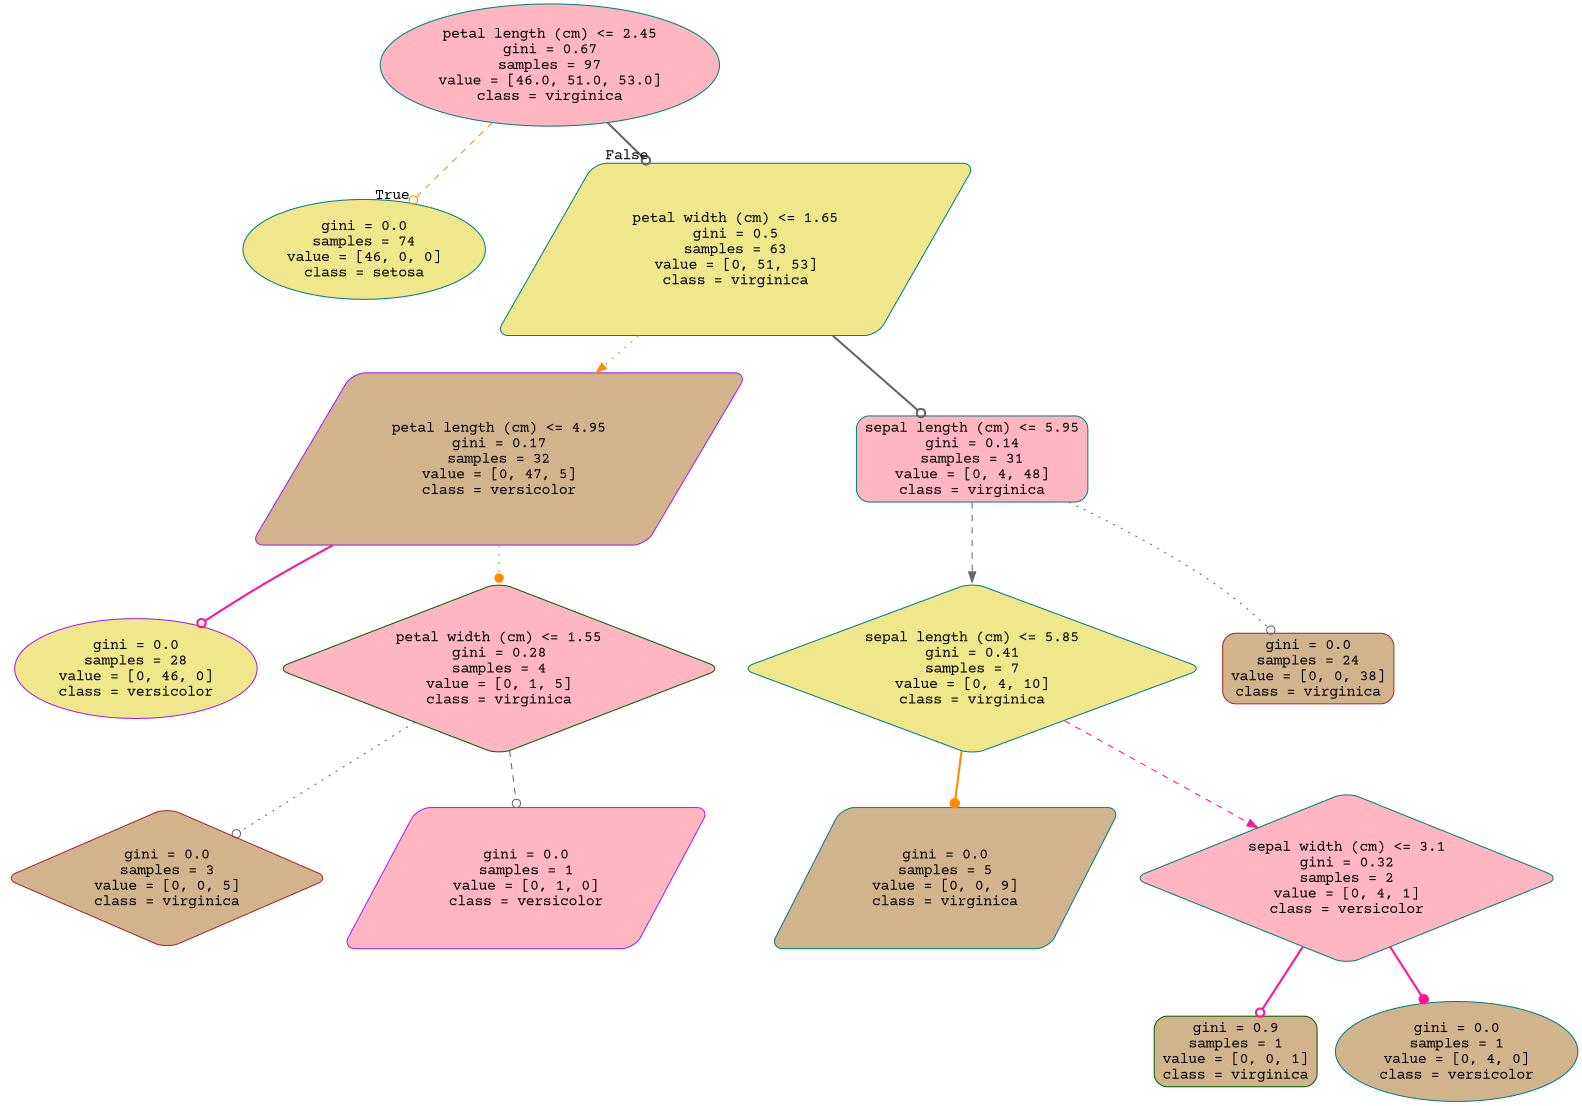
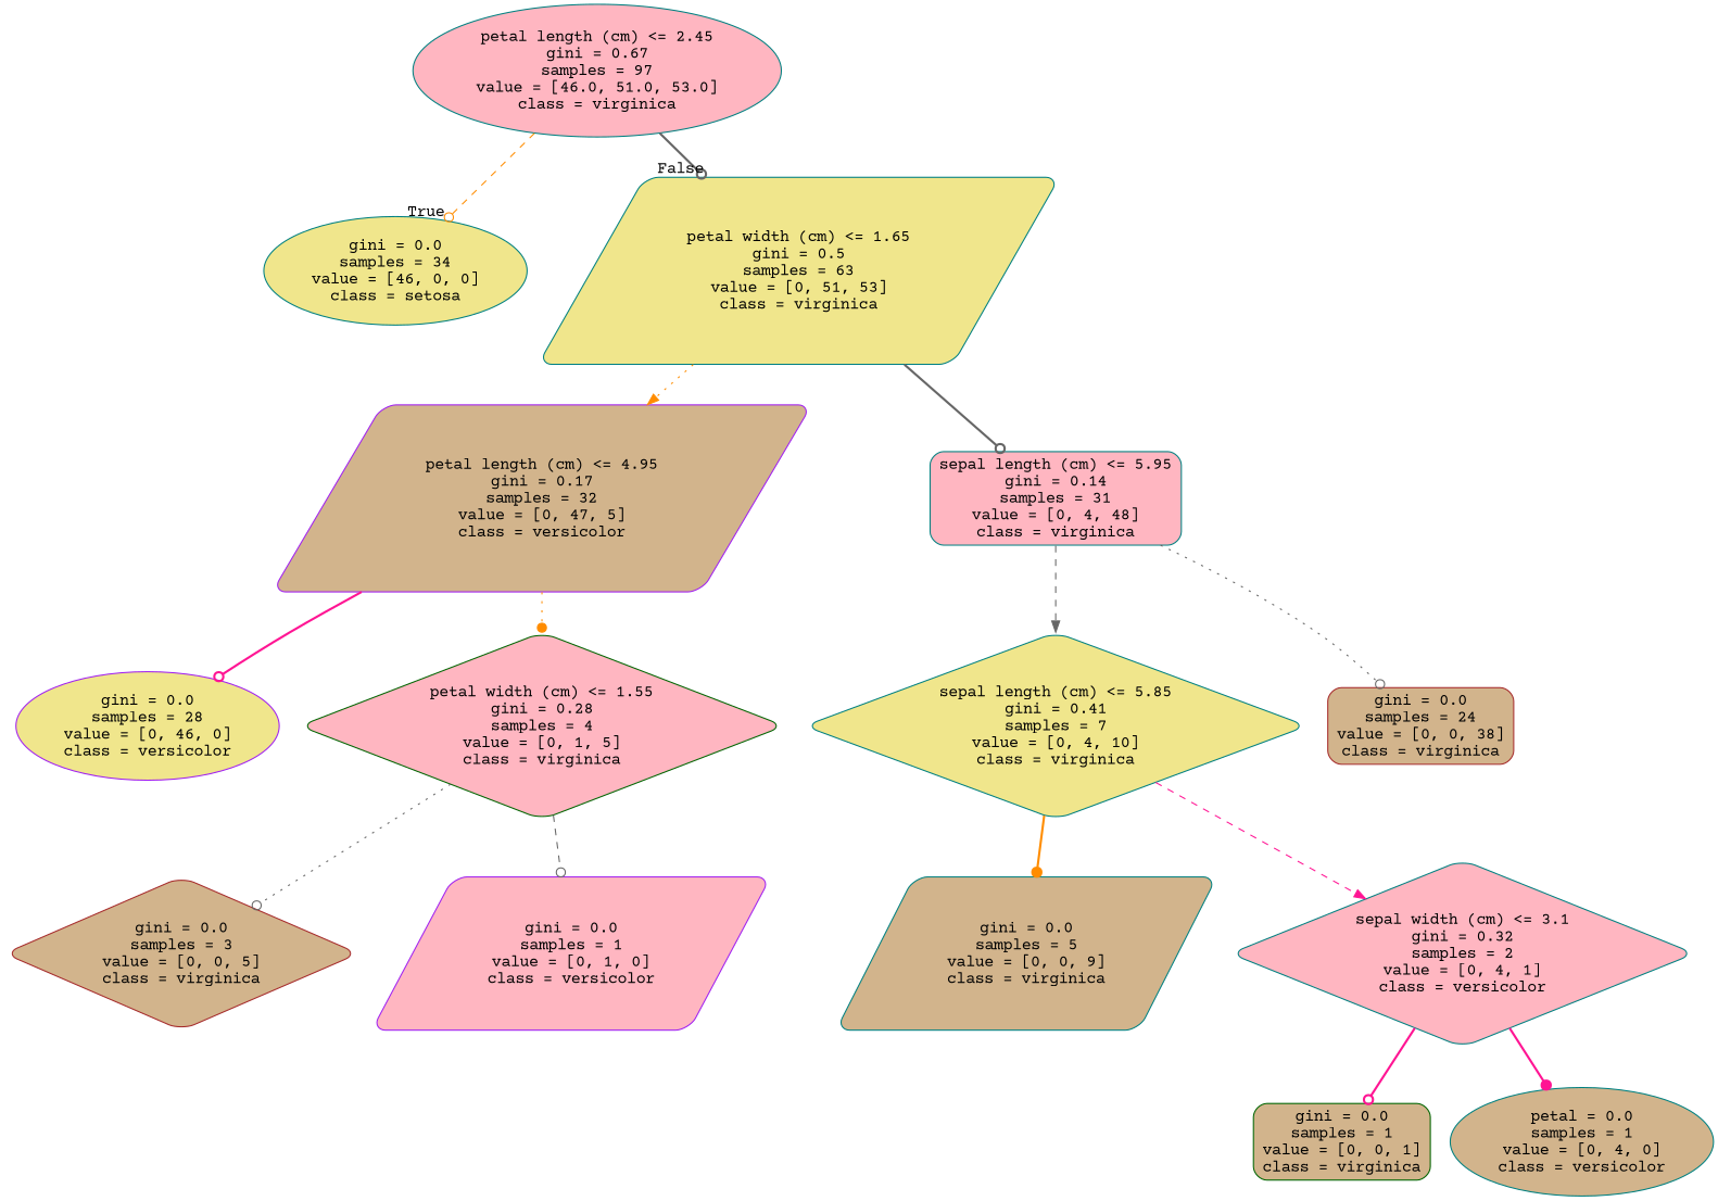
  digraph {
    fontname="Courier Prime"
    node [color=teal fillcolor=tan fontname="Courier Prime" shape=ellipse style="filled, rounded"]
    edge [arrowhead=odot color=gray40 fontname="Courier Prime" style=bold]
    n1 [fillcolor=lightpink label="petal length (cm) <= 2.45\ngini = 0.67\nsamples = 97\nvalue = [46.0, 51.0, 53.0]\nclass = virginica"]
-   n2 [fillcolor=khaki label="gini = 0.0\nsamples = 74\nvalue = [46, 0, 0]\nclass = setosa"]
+   n2 [fillcolor=khaki label="gini = 0.0\nsamples = 34\nvalue = [46, 0, 0]\nclass = setosa"]
    n3 [fillcolor=khaki label="petal width (cm) <= 1.65\ngini = 0.5\nsamples = 63\nvalue = [0, 51, 53]\nclass = virginica" shape=parallelogram]
    n4 [color=purple label="petal length (cm) <= 4.95\ngini = 0.17\nsamples = 32\nvalue = [0, 47, 5]\nclass = versicolor" shape=parallelogram]
    n5 [fillcolor=lightpink label="sepal length (cm) <= 5.95\ngini = 0.14\nsamples = 31\nvalue = [0, 4, 48]\nclass = virginica" shape=box]
    n6 [color=purple fillcolor=khaki label="gini = 0.0\nsamples = 28\nvalue = [0, 46, 0]\nclass = versicolor"]
    n7 [color=darkgreen fillcolor=lightpink label="petal width (cm) <= 1.55\ngini = 0.28\nsamples = 4\nvalue = [0, 1, 5]\nclass = virginica" shape=diamond]
    n8 [fillcolor=khaki label="sepal length (cm) <= 5.85\ngini = 0.41\nsamples = 7\nvalue = [0, 4, 10]\nclass = virginica" shape=diamond]
    n9 [color=brown label="gini = 0.0\nsamples = 24\nvalue = [0, 0, 38]\nclass = virginica" shape=box]
    n10 [color=brown label="gini = 0.0\nsamples = 3\nvalue = [0, 0, 5]\nclass = virginica" shape=diamond]
    n11 [color=purple fillcolor=lightpink label="gini = 0.0\nsamples = 1\nvalue = [0, 1, 0]\nclass = versicolor" shape=parallelogram]
    n12 [label="gini = 0.0\nsamples = 5\nvalue = [0, 0, 9]\nclass = virginica" shape=parallelogram]
    n13 [fillcolor=lightpink label="sepal width (cm) <= 3.1\ngini = 0.32\nsamples = 2\nvalue = [0, 4, 1]\nclass = versicolor" shape=diamond]
-   n14 [color=darkgreen label="gini = 0.9\nsamples = 1\nvalue = [0, 0, 1]\nclass = virginica" shape=box]
-   n15 [label="gini = 0.0\nsamples = 1\nvalue = [0, 4, 0]\nclass = versicolor"]
+   n14 [color=darkgreen label="gini = 0.0\nsamples = 1\nvalue = [0, 0, 1]\nclass = virginica" shape=box]
+   n15 [label="petal = 0.0\nsamples = 1\nvalue = [0, 4, 0]\nclass = versicolor"]
    n1 -> n2 [color=darkorange headlabel=True labelangle=45 labeldistance=2.5 style=dashed]
    n1 -> n3 [headlabel=False labelangle=-45 labeldistance=2.5]
    n3 -> n4 [arrowhead=normal color=darkorange style=dotted]
    n3 -> n5
    n4 -> n6 [color=deeppink]
    n4 -> n7 [arrowhead=dot color=darkorange style=dotted]
    n5 -> n8 [arrowhead=normal style=dashed]
    n5 -> n9 [style=dotted]
    n7 -> n10 [style=dotted]
    n7 -> n11 [style=dashed]
    n8 -> n12 [arrowhead=dot color=darkorange]
    n8 -> n13 [arrowhead=normal color=deeppink style=dashed]
    n13 -> n14 [color=deeppink]
    n13 -> n15 [arrowhead=dot color=deeppink]
  }
